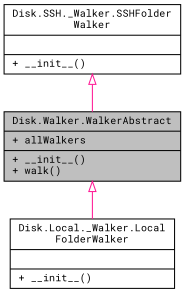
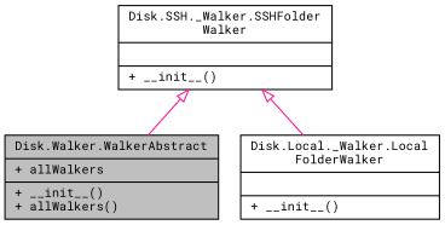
  digraph {
    fontname="Roboto Mono"
    node [color=black fontname="Roboto Mono" fontsize=10 shape=record]
    edge [arrowtail=onormal color=deeppink dir=back fontname="Roboto Mono" fontsize=10 labelfontname=Helvetica labelfontsize=10 style=solid]
-   n1 [fillcolor=grey75 fontcolor=black height=0.2 label="{Disk.Walker.WalkerAbstract\n|+ allWalkers\l|+ __init__()\l+ walk()\l}" style=filled width=0.4]
+   n1 [fillcolor=grey75 fontcolor=black height=0.2 label="{Disk.Walker.WalkerAbstract\n|+ allWalkers\l|+ __init__()\l+ allWalkers()\l}" style=filled width=0.4]
    n2 [height=0.2 label="{Disk.Local._Walker.Local\lFolderWalker\n||+ __init__()\l}" width=0.4]
    n3 [height=0.2 label="{Disk.SSH._Walker.SSHFolder\lWalker\n||+ __init__()\l}" width=0.4]
-   n1 -> n2
+   n3 -> n2
    n3 -> n1
  }
